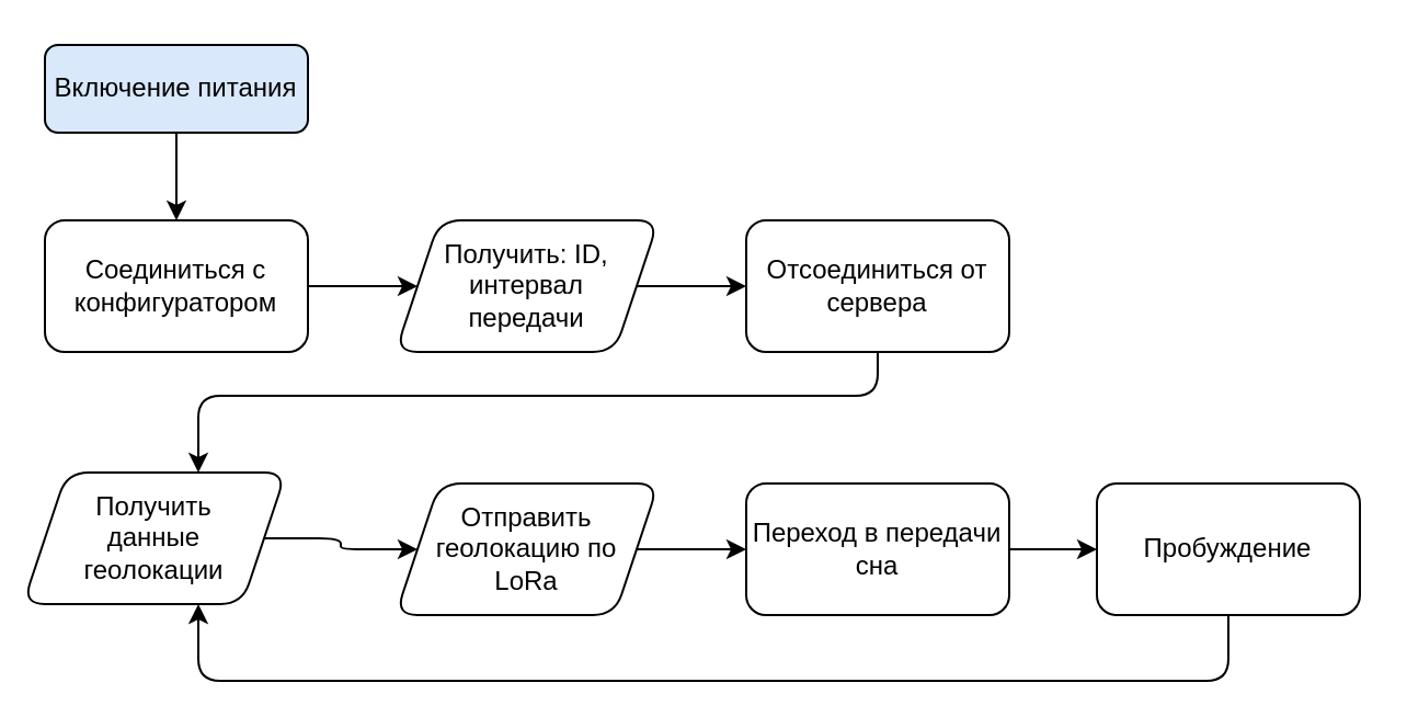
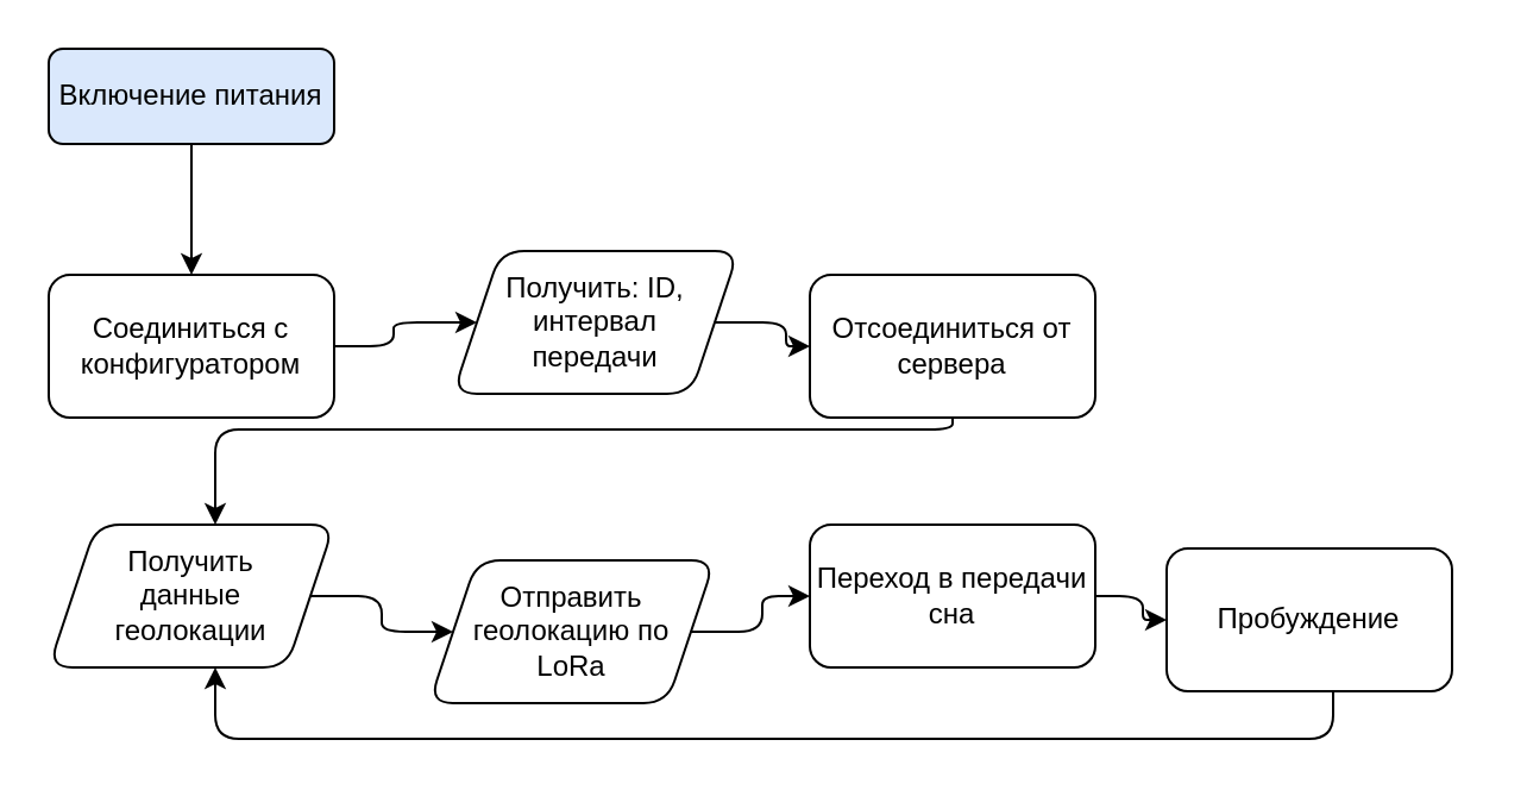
  <mxCell id="0" />
  <mxCell id="1" parent="0" />
  <mxCell id="2" value="" style="edgeStyle=orthogonalEdgeStyle;rounded=1;orthogonalLoop=1;jettySize=auto;html=1;" edge="1" parent="1" source="3" target="5"><mxGeometry relative="1" as="geometry" /></mxCell>
  <mxCell id="3" value="Включение питания" style="whiteSpace=wrap;html=1;fontSize=12;glass=0;strokeWidth=1;shadow=0;rounded=1;fillColor=#dae8fc;" parent="1" vertex="1"><mxGeometry x="20" y="20" width="120" height="40" as="geometry" /></mxCell>
  <mxCell id="4" style="edgeStyle=orthogonalEdgeStyle;rounded=1;orthogonalLoop=1;jettySize=auto;html=1;exitX=1;exitY=0.5;exitDx=0;exitDy=0;" edge="1" parent="1" source="5" target="7"><mxGeometry relative="1" as="geometry" /></mxCell>
- <mxCell id="5" value="Соединиться с конфигуратором" style="whiteSpace=wrap;html=1;rounded=1;shadow=0;strokeWidth=1;glass=0;" vertex="1" parent="1"><mxGeometry x="20" y="100" width="120" height="60" as="geometry" /></mxCell>
+ <mxCell id="5" value="Соединиться с конфигуратором" style="whiteSpace=wrap;html=1;rounded=1;shadow=0;strokeWidth=1;glass=0;" vertex="1" parent="1"><mxGeometry x="20" y="115" width="120" height="60" as="geometry" /></mxCell>
  <mxCell id="6" value="" style="edgeStyle=orthogonalEdgeStyle;rounded=1;orthogonalLoop=1;jettySize=auto;html=1;" edge="1" parent="1" source="7" target="9"><mxGeometry relative="1" as="geometry" /></mxCell>
- <mxCell id="7" value="Получить: ID, интервал &lt;br&gt;передачи" style="shape=parallelogram;perimeter=parallelogramPerimeter;whiteSpace=wrap;html=1;fixedSize=1;rounded=1;" vertex="1" parent="1"><mxGeometry x="180" y="100" width="120" height="60" as="geometry" /></mxCell>
+ <mxCell id="7" value="Получить: ID, интервал &lt;br&gt;передачи" style="shape=parallelogram;perimeter=parallelogramPerimeter;whiteSpace=wrap;html=1;fixedSize=1;rounded=1;" vertex="1" parent="1"><mxGeometry x="190" y="105" width="120" height="60" as="geometry" /></mxCell>
  <mxCell id="8" value="" style="edgeStyle=orthogonalEdgeStyle;rounded=1;orthogonalLoop=1;jettySize=auto;html=1;" edge="1" parent="1" source="9" target="11"><mxGeometry relative="1" as="geometry"><mxPoint x="90.029" y="220" as="targetPoint" /><Array as="points"><mxPoint x="400" y="180" /><mxPoint x="90" y="180" /></Array></mxGeometry></mxCell>
- <mxCell id="9" value="Отсоединиться от сервера" style="whiteSpace=wrap;html=1;rounded=1;" vertex="1" parent="1"><mxGeometry x="340" y="100" width="120" height="60" as="geometry" /></mxCell>
+ <mxCell id="9" value="Отсоединиться от сервера" style="whiteSpace=wrap;html=1;rounded=1;" vertex="1" parent="1"><mxGeometry x="340" y="115" width="120" height="60" as="geometry" /></mxCell>
  <mxCell id="10" value="" style="edgeStyle=orthogonalEdgeStyle;rounded=1;orthogonalLoop=1;jettySize=auto;html=1;" edge="1" parent="1" source="11" target="13"><mxGeometry relative="1" as="geometry" /></mxCell>
- <mxCell id="11" value="Получить &lt;br&gt;данные &lt;br&gt;геолокации" style="shape=parallelogram;perimeter=parallelogramPerimeter;whiteSpace=wrap;html=1;fixedSize=1;rounded=1;" vertex="1" parent="1"><mxGeometry x="10" y="215" width="120" height="60" as="geometry" /></mxCell>
+ <mxCell id="11" value="Получить &lt;br&gt;данные &lt;br&gt;геолокации" style="shape=parallelogram;perimeter=parallelogramPerimeter;whiteSpace=wrap;html=1;fixedSize=1;rounded=1;" vertex="1" parent="1"><mxGeometry x="20" y="220" width="120" height="60" as="geometry" /></mxCell>
  <mxCell id="12" value="" style="edgeStyle=orthogonalEdgeStyle;rounded=1;orthogonalLoop=1;jettySize=auto;html=1;" edge="1" parent="1" source="13" target="15"><mxGeometry relative="1" as="geometry" /></mxCell>
- <mxCell id="13" value="Отправить геолокацию по &lt;br&gt;LoRa" style="shape=parallelogram;perimeter=parallelogramPerimeter;whiteSpace=wrap;html=1;fixedSize=1;rounded=1;" vertex="1" parent="1"><mxGeometry x="180" y="220" width="120" height="60" as="geometry" /></mxCell>
+ <mxCell id="13" value="Отправить геолокацию по &lt;br&gt;LoRa" style="shape=parallelogram;perimeter=parallelogramPerimeter;whiteSpace=wrap;html=1;fixedSize=1;rounded=1;" vertex="1" parent="1"><mxGeometry x="180" y="235" width="120" height="60" as="geometry" /></mxCell>
  <mxCell id="14" style="edgeStyle=orthogonalEdgeStyle;rounded=1;orthogonalLoop=1;jettySize=auto;html=1;" edge="1" parent="1" source="15" target="17"><mxGeometry relative="1" as="geometry" /></mxCell>
  <mxCell id="15" value="Переход в передачи сна" style="whiteSpace=wrap;html=1;rounded=1;" vertex="1" parent="1"><mxGeometry x="340" y="220" width="120" height="60" as="geometry" /></mxCell>
  <mxCell id="16" style="edgeStyle=orthogonalEdgeStyle;rounded=1;orthogonalLoop=1;jettySize=auto;html=1;" edge="1" parent="1" source="17" target="11"><mxGeometry relative="1" as="geometry"><Array as="points"><mxPoint x="560" y="310" /><mxPoint x="90" y="310" /></Array></mxGeometry></mxCell>
- <mxCell id="17" value="Пробуждение" style="rounded=1;whiteSpace=wrap;html=1;" vertex="1" parent="1"><mxGeometry x="500" y="220" width="120" height="60" as="geometry" /></mxCell>
+ <mxCell id="17" value="Пробуждение" style="rounded=1;whiteSpace=wrap;html=1;" vertex="1" parent="1"><mxGeometry x="490" y="230" width="120" height="60" as="geometry" /></mxCell>
